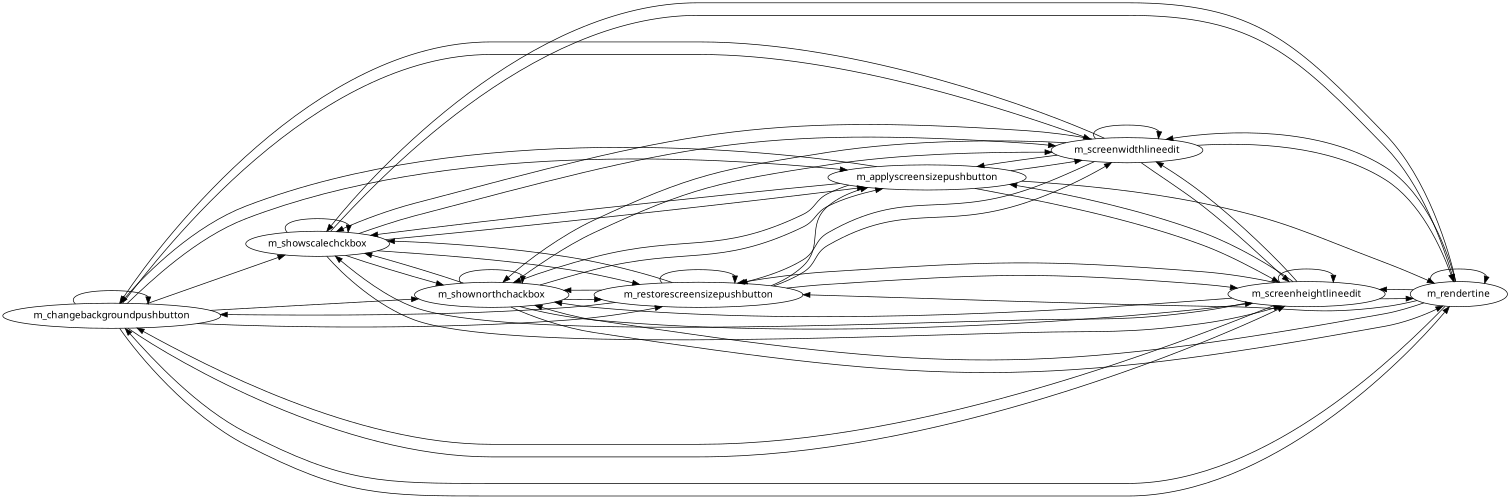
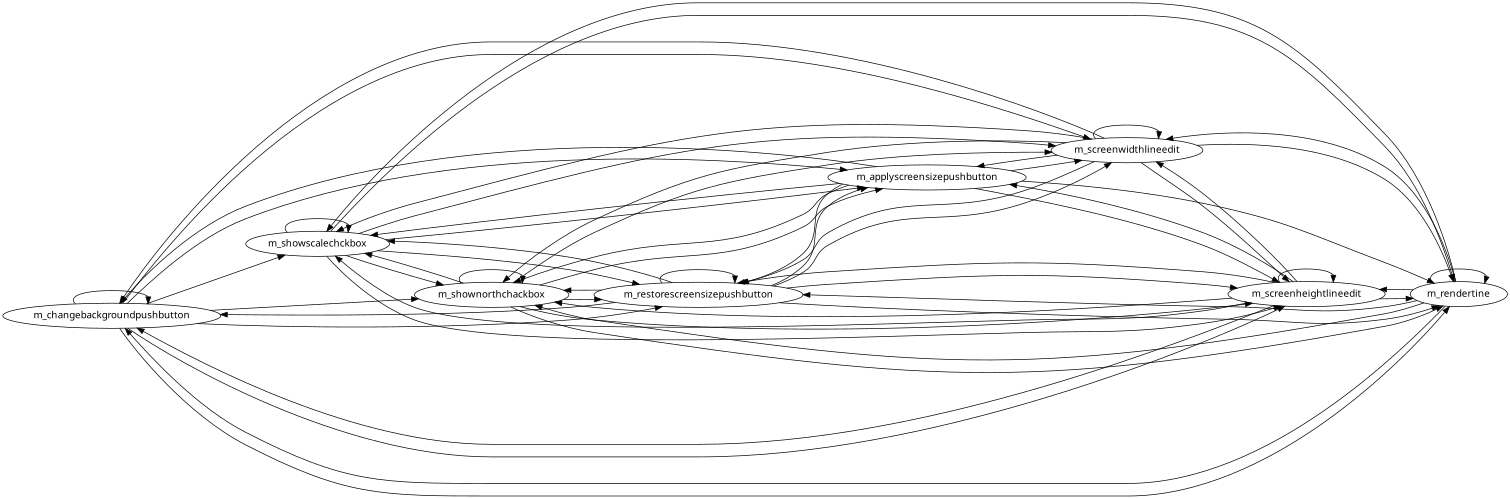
  strict digraph {
    fontname="Noto Sans"
    rankdir=LR
    node [fontname="Noto Sans"]
    edge [fontname="Noto Sans"]
    n1 [label=m_changebackgroundpushbutton]
    n2 [label=m_showscalechckbox]
    n3 [label=m_shownorthchackbox]
    n4 [label=m_rendertine]
    n5 [label=m_screenheightlineedit]
    n6 [label=m_screenwidthlineedit]
    n7 [label=m_applyscreensizepushbutton]
    n8 [label=m_restorescreensizepushbutton]
    n1 -> n1
    n1 -> n2
    n1 -> n3
    n1 -> n4
    n1 -> n5
    n1 -> n6
    n1 -> n7
    n1 -> n8
    n2 -> n2
    n2 -> n3
    n2 -> n4
    n2 -> n5
    n2 -> n6
    n2 -> n7
    n2 -> n8
    n3 -> n2
    n3 -> n3
    n3 -> n4
    n3 -> n5
    n3 -> n6
    n3 -> n7
    n3 -> n8
    n4 -> n1
    n4 -> n2
    n4 -> n3
    n4 -> n4
    n4 -> n5
    n4 -> n6
    n4 -> n8
    n5 -> n1
    n5 -> n2
    n5 -> n3
    n5 -> n4
    n5 -> n5
    n5 -> n6
    n5 -> n7
    n5 -> n8
    n6 -> n1
    n6 -> n2
    n6 -> n3
    n6 -> n4
    n6 -> n5
    n6 -> n6
    n6 -> n7
    n6 -> n8
    n7 -> n1
    n7 -> n2
    n7 -> n3
    n7 -> n4
    n7 -> n5
    n7 -> n6
+   n7 -> n8
    n8 -> n1
    n8 -> n2
    n8 -> n3
+   n8 -> n4
    n8 -> n5
    n8 -> n6
    n8 -> n7
    n8 -> n8
  }
